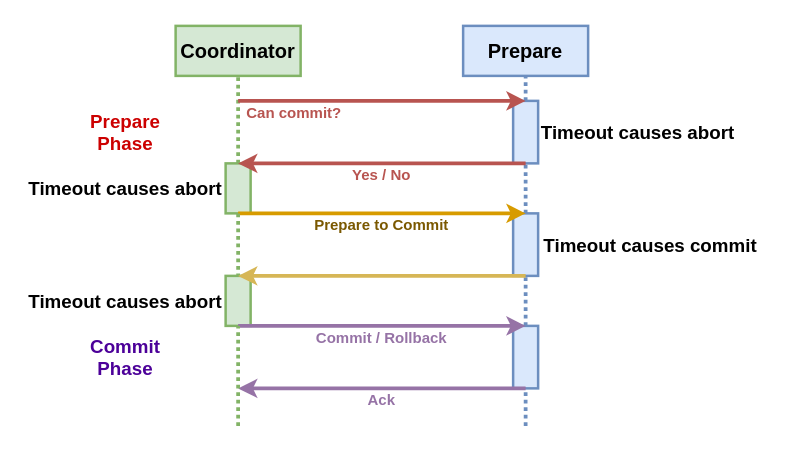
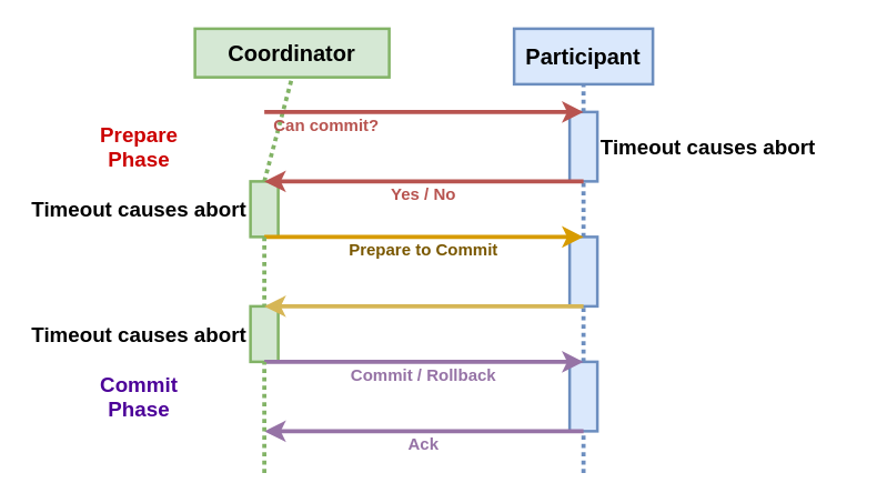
  <mxCell id="0" />
  <mxCell id="1" parent="0" />
- <mxCell id="2" value="&lt;font style=&quot;font-size: 16px&quot;&gt;&lt;b&gt;Coordinator&lt;/b&gt;&lt;/font&gt;" style="rounded=0;whiteSpace=wrap;html=1;strokeWidth=2;fillColor=#d5e8d4;strokeColor=#82b366;" parent="1" vertex="1"><mxGeometry x="140" y="20" width="100" height="40" as="geometry" /></mxCell>
- <mxCell id="3" value="&lt;font style=&quot;font-size: 16px&quot;&gt;&lt;b&gt;Prepare&lt;/b&gt;&lt;/font&gt;" style="rounded=0;whiteSpace=wrap;html=1;strokeWidth=2;fillColor=#dae8fc;strokeColor=#6c8ebf;" parent="1" vertex="1"><mxGeometry x="370" y="20" width="100" height="40" as="geometry" /></mxCell>
+ <mxCell id="2" value="&lt;font style=&quot;font-size: 16px&quot;&gt;&lt;b&gt;Coordinator&lt;/b&gt;&lt;/font&gt;" style="rounded=0;whiteSpace=wrap;html=1;strokeWidth=2;fillColor=#d5e8d4;strokeColor=#82b366;" parent="1" vertex="1"><mxGeometry x="140" y="20" width="140" height="35" as="geometry" /></mxCell>
+ <mxCell id="3" value="&lt;font style=&quot;font-size: 16px&quot;&gt;&lt;b&gt;Participant&lt;/b&gt;&lt;/font&gt;" style="rounded=0;whiteSpace=wrap;html=1;strokeWidth=2;fillColor=#dae8fc;strokeColor=#6c8ebf;" parent="1" vertex="1"><mxGeometry x="370" y="20" width="100" height="40" as="geometry" /></mxCell>
  <mxCell id="4" value="" style="endArrow=none;dashed=1;html=1;entryX=0.5;entryY=1;entryDx=0;entryDy=0;strokeWidth=3;dashPattern=1 1;fillColor=#d5e8d4;strokeColor=#82b366;exitX=0.5;exitY=0;exitDx=0;exitDy=0;" parent="1" target="2" edge="1" source="23"><mxGeometry width="50" height="50" relative="1" as="geometry"><mxPoint x="150" y="110" as="sourcePoint" /><mxPoint x="500" y="220" as="targetPoint" /></mxGeometry></mxCell>
  <mxCell id="5" value="" style="rounded=0;whiteSpace=wrap;html=1;strokeWidth=2;fillColor=#dae8fc;strokeColor=#6c8ebf;" parent="1" vertex="1"><mxGeometry x="410" y="80" width="20" height="50" as="geometry" /></mxCell>
  <mxCell id="6" value="" style="endArrow=none;dashed=1;html=1;strokeWidth=3;entryX=0.5;entryY=1;entryDx=0;entryDy=0;exitX=0.5;exitY=0;exitDx=0;exitDy=0;dashPattern=1 1;fillColor=#dae8fc;strokeColor=#6c8ebf;" parent="1" source="5" target="3" edge="1"><mxGeometry width="50" height="50" relative="1" as="geometry"><mxPoint x="440" y="270" as="sourcePoint" /><mxPoint x="490" y="220" as="targetPoint" /></mxGeometry></mxCell>
  <mxCell id="7" value="" style="endArrow=none;dashed=1;html=1;strokeWidth=3;entryX=0.5;entryY=1;entryDx=0;entryDy=0;dashPattern=1 1;exitX=0.5;exitY=0;exitDx=0;exitDy=0;fillColor=#dae8fc;strokeColor=#6c8ebf;" parent="1" source="8" target="5" edge="1"><mxGeometry width="50" height="50" relative="1" as="geometry"><mxPoint x="500" y="170" as="sourcePoint" /><mxPoint x="530" y="70" as="targetPoint" /></mxGeometry></mxCell>
  <mxCell id="8" value="" style="rounded=0;whiteSpace=wrap;html=1;strokeWidth=2;fillColor=#dae8fc;strokeColor=#6c8ebf;" parent="1" vertex="1"><mxGeometry x="410" y="170" width="20" height="50" as="geometry" /></mxCell>
  <mxCell id="9" value="" style="endArrow=none;dashed=1;html=1;strokeWidth=3;entryX=0.5;entryY=1;entryDx=0;entryDy=0;dashPattern=1 1;fillColor=#dae8fc;strokeColor=#6c8ebf;exitX=0.5;exitY=0;exitDx=0;exitDy=0;" parent="1" source="17" target="8" edge="1"><mxGeometry width="50" height="50" relative="1" as="geometry"><mxPoint x="420" y="220" as="sourcePoint" /><mxPoint x="430" y="70" as="targetPoint" /></mxGeometry></mxCell>
  <mxCell id="10" value="" style="endArrow=classic;html=1;strokeWidth=3;entryX=0.5;entryY=0;entryDx=0;entryDy=0;fillColor=#f8cecc;strokeColor=#b85450;" parent="1" target="5" edge="1"><mxGeometry width="50" height="50" relative="1" as="geometry"><mxPoint x="190" y="80" as="sourcePoint" /><mxPoint x="500" y="220" as="targetPoint" /></mxGeometry></mxCell>
  <mxCell id="11" value="&lt;b&gt;&lt;font color=&quot;#b85450&quot;&gt;Can commit?&lt;/font&gt;&lt;/b&gt;" style="text;html=1;strokeColor=none;fillColor=none;align=center;verticalAlign=middle;whiteSpace=wrap;rounded=0;" parent="1" vertex="1"><mxGeometry x="170" y="80" width="130" height="20" as="geometry" /></mxCell>
  <mxCell id="12" value="&lt;font size=&quot;1&quot; color=&quot;#b85450&quot;&gt;&lt;b style=&quot;font-size: 12px&quot;&gt;Yes / No&lt;/b&gt;&lt;/font&gt;" style="text;html=1;strokeColor=none;fillColor=none;align=center;verticalAlign=middle;whiteSpace=wrap;rounded=0;" parent="1" vertex="1"><mxGeometry x="245" y="130" width="120" height="20" as="geometry" /></mxCell>
  <mxCell id="13" value="&lt;font size=&quot;1&quot; color=&quot;#9673a6&quot;&gt;&lt;b style=&quot;font-size: 12px&quot;&gt;Commit / Rollback&lt;/b&gt;&lt;/font&gt;" style="text;html=1;strokeColor=none;fillColor=none;align=center;verticalAlign=middle;whiteSpace=wrap;rounded=0;" parent="1" vertex="1"><mxGeometry x="235" y="260" width="140" height="20" as="geometry" /></mxCell>
  <mxCell id="14" value="&lt;font size=&quot;1&quot; color=&quot;#9673a6&quot;&gt;&lt;b style=&quot;font-size: 12px&quot;&gt;Ack&lt;/b&gt;&lt;/font&gt;" style="text;html=1;strokeColor=none;fillColor=none;align=center;verticalAlign=middle;whiteSpace=wrap;rounded=0;" parent="1" vertex="1"><mxGeometry x="235" y="310" width="140" height="20" as="geometry" /></mxCell>
  <mxCell id="15" value="&lt;font style=&quot;font-size: 15px&quot; color=&quot;#cc0000&quot;&gt;&lt;b&gt;Prepare&lt;br&gt;Phase&lt;br&gt;&lt;/b&gt;&lt;/font&gt;" style="text;html=1;strokeColor=none;fillColor=none;align=center;verticalAlign=middle;whiteSpace=wrap;rounded=0;" parent="1" vertex="1"><mxGeometry x="70" y="85" width="60" height="40" as="geometry" /></mxCell>
  <mxCell id="16" value="&lt;font style=&quot;font-size: 15px&quot; color=&quot;#4c0099&quot;&gt;&lt;b&gt;Commit&lt;br&gt;Phase&lt;br&gt;&lt;/b&gt;&lt;/font&gt;" style="text;html=1;strokeColor=none;fillColor=none;align=center;verticalAlign=middle;whiteSpace=wrap;rounded=0;" parent="1" vertex="1"><mxGeometry x="70" y="265" width="60" height="40" as="geometry" /></mxCell>
  <mxCell id="17" value="" style="rounded=0;whiteSpace=wrap;html=1;strokeWidth=2;fillColor=#dae8fc;strokeColor=#6c8ebf;" parent="1" vertex="1"><mxGeometry x="410" y="260" width="20" height="50" as="geometry" /></mxCell>
  <mxCell id="18" value="" style="endArrow=none;dashed=1;html=1;strokeWidth=3;entryX=0.5;entryY=1;entryDx=0;entryDy=0;dashPattern=1 1;fillColor=#dae8fc;strokeColor=#6c8ebf;" parent="1" target="17" edge="1"><mxGeometry width="50" height="50" relative="1" as="geometry"><mxPoint x="420" y="340" as="sourcePoint" /><mxPoint x="430" y="210" as="targetPoint" /></mxGeometry></mxCell>
  <mxCell id="19" value="" style="endArrow=classic;html=1;strokeWidth=3;exitX=0.5;exitY=1;exitDx=0;exitDy=0;fillColor=#e1d5e7;strokeColor=#9673a6;" parent="1" source="17" edge="1"><mxGeometry width="50" height="50" relative="1" as="geometry"><mxPoint x="400" y="210" as="sourcePoint" /><mxPoint x="190" y="310" as="targetPoint" /></mxGeometry></mxCell>
  <mxCell id="20" value="&lt;font size=&quot;1&quot; color=&quot;#7a5800&quot;&gt;&lt;b style=&quot;font-size: 12px&quot;&gt;Prepare to Commit&lt;/b&gt;&lt;/font&gt;" style="text;html=1;strokeColor=none;fillColor=none;align=center;verticalAlign=middle;whiteSpace=wrap;rounded=0;" parent="1" vertex="1"><mxGeometry x="235" y="170" width="140" height="20" as="geometry" /></mxCell>
  <mxCell id="21" value="&lt;font style=&quot;font-size: 15px&quot;&gt;&lt;b&gt;Timeout causes abort&lt;/b&gt;&lt;/font&gt;" style="text;html=1;strokeColor=none;fillColor=none;align=center;verticalAlign=middle;whiteSpace=wrap;rounded=0;" vertex="1" parent="1"><mxGeometry x="430" y="90" width="160" height="30" as="geometry" /></mxCell>
- <mxCell id="22" value="&lt;font style=&quot;font-size: 15px&quot;&gt;&lt;b&gt;Timeout causes commit&lt;/b&gt;&lt;/font&gt;" style="text;html=1;strokeColor=none;fillColor=none;align=center;verticalAlign=middle;whiteSpace=wrap;rounded=0;" vertex="1" parent="1"><mxGeometry x="430" y="180" width="180" height="30" as="geometry" /></mxCell>
  <mxCell id="23" value="" style="rounded=0;whiteSpace=wrap;html=1;strokeWidth=2;fillColor=#d5e8d4;strokeColor=#82b366;" vertex="1" parent="1"><mxGeometry x="180" y="130" width="20" height="40" as="geometry" /></mxCell>
  <mxCell id="24" value="" style="endArrow=classic;html=1;strokeWidth=3;exitX=0.5;exitY=1;exitDx=0;exitDy=0;fillColor=#f8cecc;strokeColor=#b85450;entryX=0.5;entryY=0;entryDx=0;entryDy=0;" parent="1" source="5" edge="1" target="23"><mxGeometry width="50" height="50" relative="1" as="geometry"><mxPoint x="510" y="160" as="sourcePoint" /><mxPoint x="140" y="190" as="targetPoint" /></mxGeometry></mxCell>
  <mxCell id="25" value="" style="endArrow=classic;html=1;strokeWidth=3;entryX=0.5;entryY=0;entryDx=0;entryDy=0;fillColor=#ffe6cc;strokeColor=#d79b00;exitX=0.5;exitY=1;exitDx=0;exitDy=0;" parent="1" target="8" edge="1" source="23"><mxGeometry width="50" height="50" relative="1" as="geometry"><mxPoint x="190" y="195" as="sourcePoint" /><mxPoint x="100" y="260" as="targetPoint" /></mxGeometry></mxCell>
  <mxCell id="26" value="" style="endArrow=none;dashed=1;html=1;strokeWidth=3;dashPattern=1 1;fillColor=#d5e8d4;strokeColor=#82b366;exitX=0.5;exitY=1;exitDx=0;exitDy=0;entryX=0.5;entryY=0;entryDx=0;entryDy=0;" edge="1" parent="1" source="23" target="27"><mxGeometry width="50" height="50" relative="1" as="geometry"><mxPoint x="200" y="140" as="sourcePoint" /><mxPoint x="130" y="200" as="targetPoint" /></mxGeometry></mxCell>
  <mxCell id="27" value="" style="rounded=0;whiteSpace=wrap;html=1;strokeWidth=2;fillColor=#d5e8d4;strokeColor=#82b366;" vertex="1" parent="1"><mxGeometry x="180" y="220" width="20" height="40" as="geometry" /></mxCell>
  <mxCell id="28" value="" style="endArrow=classic;html=1;strokeWidth=3;exitX=0.5;exitY=1;exitDx=0;exitDy=0;fillColor=#fff2cc;strokeColor=#d6b656;entryX=0.5;entryY=0;entryDx=0;entryDy=0;" parent="1" source="8" edge="1" target="27"><mxGeometry width="50" height="50" relative="1" as="geometry"><mxPoint x="460" y="240" as="sourcePoint" /><mxPoint x="120" y="280" as="targetPoint" /></mxGeometry></mxCell>
  <mxCell id="29" value="" style="endArrow=classic;html=1;entryX=0.5;entryY=0;entryDx=0;entryDy=0;fillColor=#e1d5e7;strokeColor=#9673a6;strokeWidth=3;exitX=0.5;exitY=1;exitDx=0;exitDy=0;" parent="1" target="17" edge="1" source="27"><mxGeometry width="50" height="50" relative="1" as="geometry"><mxPoint x="140" y="320" as="sourcePoint" /><mxPoint x="490" y="190" as="targetPoint" /></mxGeometry></mxCell>
  <mxCell id="30" value="" style="endArrow=none;dashed=1;html=1;strokeWidth=3;dashPattern=1 1;fillColor=#d5e8d4;strokeColor=#82b366;entryX=0.5;entryY=1;entryDx=0;entryDy=0;" edge="1" parent="1" target="27"><mxGeometry width="50" height="50" relative="1" as="geometry"><mxPoint x="190" y="340" as="sourcePoint" /><mxPoint x="70" y="240" as="targetPoint" /></mxGeometry></mxCell>
  <mxCell id="31" value="&lt;font style=&quot;font-size: 15px&quot;&gt;&lt;b&gt;Timeout causes abort&lt;/b&gt;&lt;/font&gt;" style="text;html=1;strokeColor=none;fillColor=none;align=center;verticalAlign=middle;whiteSpace=wrap;rounded=0;" vertex="1" parent="1"><mxGeometry x="20" y="135" width="160" height="30" as="geometry" /></mxCell>
  <mxCell id="32" value="&lt;font style=&quot;font-size: 15px&quot;&gt;&lt;b&gt;Timeout causes abort&lt;/b&gt;&lt;/font&gt;" style="text;html=1;strokeColor=none;fillColor=none;align=center;verticalAlign=middle;whiteSpace=wrap;rounded=0;" vertex="1" parent="1"><mxGeometry x="20" y="225" width="160" height="30" as="geometry" /></mxCell>
